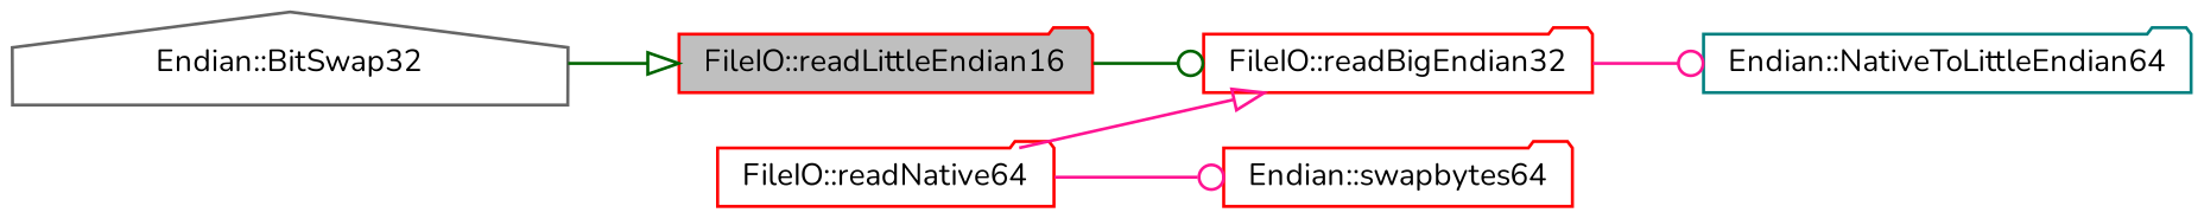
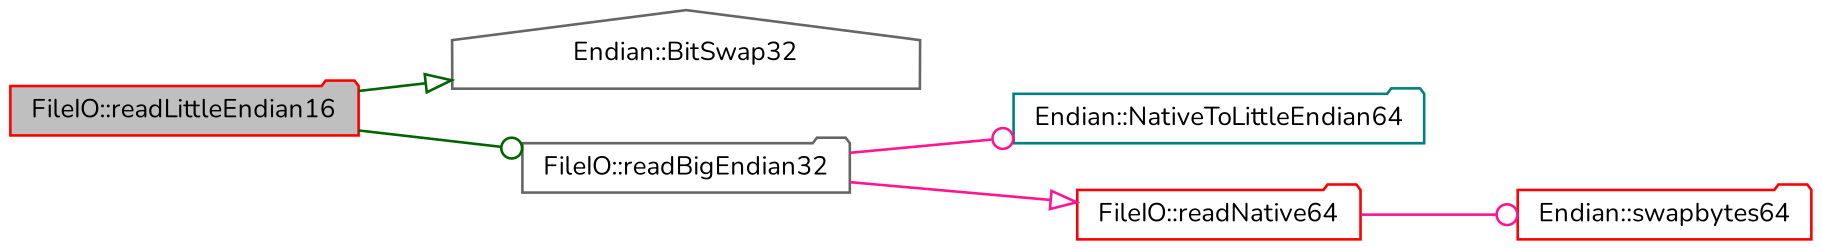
  digraph {
    fontname=Nunito
    rankdir=LR
    node [color=red fillcolor=white fontname=Nunito fontsize=10 shape=folder style=filled]
    edge [arrowhead=odot color=deeppink fontname=Nunito fontsize=10 labelfontname=Helvetica labelfontsize=10 style=solid]
    n1 [fillcolor=grey75 fontcolor=black height=0.2 label="FileIO::readLittleEndian16" width=0.4]
    n2 [color=gray40 height=0.2 label="Endian::BitSwap32" shape=house width=0.4]
-   n3 [height=0.2 label="FileIO::readBigEndian32" width=0.4]
+   n3 [color=gray40 height=0.2 label="FileIO::readBigEndian32" width=0.4]
    n4 [color=teal height=0.2 label="Endian::NativeToLittleEndian64" width=0.4]
    n5 [height=0.2 label="FileIO::readNative64" width=0.4]
    n6 [height=0.2 label="Endian::swapbytes64" width=0.4]
-   n2 -> n1 [arrowhead=onormal color=darkgreen]
+   n1 -> n2 [arrowhead=onormal color=darkgreen]
    n1 -> n3 [color=darkgreen]
    n3 -> n4
-   n5 -> n3 [arrowhead=onormal]
+   n3 -> n5 [arrowhead=onormal]
    n5 -> n6
  }
